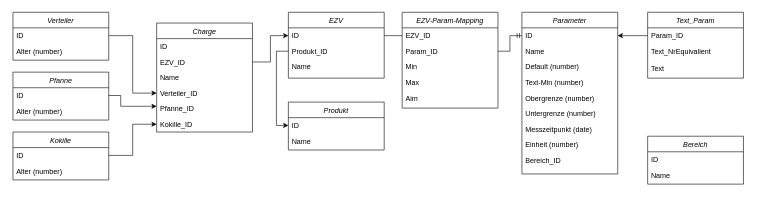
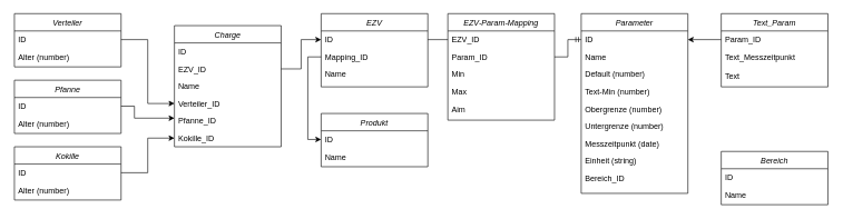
  <mxCell id="0" />
  <mxCell id="1" parent="0" />
  <mxCell id="2" style="edgeStyle=orthogonalEdgeStyle;rounded=0;orthogonalLoop=1;jettySize=auto;html=1;exitX=1;exitY=0.5;exitDx=0;exitDy=0;entryX=0;entryY=0.5;entryDx=0;entryDy=0;endArrow=none;endFill=0;" parent="1" source="4" target="8" edge="1"><mxGeometry relative="1" as="geometry" /></mxCell>
  <mxCell id="3" value="EZV" style="swimlane;fontStyle=2;align=center;verticalAlign=top;childLayout=stackLayout;horizontal=1;startSize=26;horizontalStack=0;resizeParent=1;resizeLast=0;collapsible=1;marginBottom=0;rounded=0;shadow=0;strokeWidth=1;" parent="1" vertex="1"><mxGeometry x="480" y="20" width="160" height="110" as="geometry"><mxRectangle x="230" y="140" width="160" height="26" as="alternateBounds" /></mxGeometry></mxCell>
  <mxCell id="4" value="ID" style="text;align=left;verticalAlign=top;spacingLeft=4;spacingRight=4;overflow=hidden;rotatable=0;points=[[0,0.5],[1,0.5]];portConstraint=eastwest;" parent="3" vertex="1"><mxGeometry y="26" width="160" height="26" as="geometry" /></mxCell>
- <mxCell id="5" value="Produkt_ID" style="text;align=left;verticalAlign=top;spacingLeft=4;spacingRight=4;overflow=hidden;rotatable=0;points=[[0,0.5],[1,0.5]];portConstraint=eastwest;rounded=0;shadow=0;html=0;" vertex="1" parent="3"><mxGeometry y="52" width="160" height="26" as="geometry" /></mxCell>
+ <mxCell id="5" value="Mapping_ID" style="text;align=left;verticalAlign=top;spacingLeft=4;spacingRight=4;overflow=hidden;rotatable=0;points=[[0,0.5],[1,0.5]];portConstraint=eastwest;rounded=0;shadow=0;html=0;" vertex="1" parent="3"><mxGeometry y="52" width="160" height="26" as="geometry" /></mxCell>
  <mxCell id="6" value="Name" style="text;align=left;verticalAlign=top;spacingLeft=4;spacingRight=4;overflow=hidden;rotatable=0;points=[[0,0.5],[1,0.5]];portConstraint=eastwest;rounded=0;shadow=0;html=0;" parent="3" vertex="1"><mxGeometry y="78" width="160" height="26" as="geometry" /></mxCell>
  <mxCell id="7" value="EZV-Param-Mapping" style="swimlane;fontStyle=2;align=center;verticalAlign=top;childLayout=stackLayout;horizontal=1;startSize=26;horizontalStack=0;resizeParent=1;resizeLast=0;collapsible=1;marginBottom=0;rounded=0;shadow=0;strokeWidth=1;" parent="1" vertex="1"><mxGeometry x="670" y="20" width="160" height="160" as="geometry"><mxRectangle x="230" y="140" width="160" height="26" as="alternateBounds" /></mxGeometry></mxCell>
  <mxCell id="8" value="EZV_ID" style="text;align=left;verticalAlign=top;spacingLeft=4;spacingRight=4;overflow=hidden;rotatable=0;points=[[0,0.5],[1,0.5]];portConstraint=eastwest;" parent="7" vertex="1"><mxGeometry y="26" width="160" height="26" as="geometry" /></mxCell>
  <mxCell id="9" value="Param_ID" style="text;align=left;verticalAlign=top;spacingLeft=4;spacingRight=4;overflow=hidden;rotatable=0;points=[[0,0.5],[1,0.5]];portConstraint=eastwest;rounded=0;shadow=0;html=0;" parent="7" vertex="1"><mxGeometry y="52" width="160" height="26" as="geometry" /></mxCell>
  <mxCell id="10" value="Min" style="text;align=left;verticalAlign=top;spacingLeft=4;spacingRight=4;overflow=hidden;rotatable=0;points=[[0,0.5],[1,0.5]];portConstraint=eastwest;rounded=0;shadow=0;html=0;" parent="7" vertex="1"><mxGeometry y="78" width="160" height="26" as="geometry" /></mxCell>
  <mxCell id="11" value="Max" style="text;align=left;verticalAlign=top;spacingLeft=4;spacingRight=4;overflow=hidden;rotatable=0;points=[[0,0.5],[1,0.5]];portConstraint=eastwest;rounded=0;shadow=0;html=0;" parent="7" vertex="1"><mxGeometry y="104" width="160" height="26" as="geometry" /></mxCell>
  <mxCell id="12" value="Aim" style="text;align=left;verticalAlign=top;spacingLeft=4;spacingRight=4;overflow=hidden;rotatable=0;points=[[0,0.5],[1,0.5]];portConstraint=eastwest;rounded=0;shadow=0;html=0;" parent="7" vertex="1"><mxGeometry y="130" width="160" height="26" as="geometry" /></mxCell>
  <mxCell id="13" value="Parameter" style="swimlane;fontStyle=2;align=center;verticalAlign=top;childLayout=stackLayout;horizontal=1;startSize=26;horizontalStack=0;resizeParent=1;resizeLast=0;collapsible=1;marginBottom=0;rounded=0;shadow=0;strokeWidth=1;" parent="1" vertex="1"><mxGeometry x="870" y="20" width="160" height="270" as="geometry"><mxRectangle x="230" y="140" width="160" height="26" as="alternateBounds" /></mxGeometry></mxCell>
  <mxCell id="14" value="ID" style="text;align=left;verticalAlign=top;spacingLeft=4;spacingRight=4;overflow=hidden;rotatable=0;points=[[0,0.5],[1,0.5]];portConstraint=eastwest;" parent="13" vertex="1"><mxGeometry y="26" width="160" height="26" as="geometry" /></mxCell>
  <mxCell id="15" value="Name" style="text;align=left;verticalAlign=top;spacingLeft=4;spacingRight=4;overflow=hidden;rotatable=0;points=[[0,0.5],[1,0.5]];portConstraint=eastwest;" vertex="1" parent="13"><mxGeometry y="52" width="160" height="26" as="geometry" /></mxCell>
  <mxCell id="16" value="Default (number)" style="text;align=left;verticalAlign=top;spacingLeft=4;spacingRight=4;overflow=hidden;rotatable=0;points=[[0,0.5],[1,0.5]];portConstraint=eastwest;rounded=0;shadow=0;html=0;" parent="13" vertex="1"><mxGeometry y="78" width="160" height="26" as="geometry" /></mxCell>
  <mxCell id="17" value="Text-Min (number)" style="text;align=left;verticalAlign=top;spacingLeft=4;spacingRight=4;overflow=hidden;rotatable=0;points=[[0,0.5],[1,0.5]];portConstraint=eastwest;rounded=0;shadow=0;html=0;" parent="13" vertex="1"><mxGeometry y="104" width="160" height="26" as="geometry" /></mxCell>
  <mxCell id="18" value="Obergrenze (number)" style="text;align=left;verticalAlign=top;spacingLeft=4;spacingRight=4;overflow=hidden;rotatable=0;points=[[0,0.5],[1,0.5]];portConstraint=eastwest;rounded=0;shadow=0;html=0;" parent="13" vertex="1"><mxGeometry y="130" width="160" height="26" as="geometry" /></mxCell>
  <mxCell id="19" value="Untergrenze (number)" style="text;align=left;verticalAlign=top;spacingLeft=4;spacingRight=4;overflow=hidden;rotatable=0;points=[[0,0.5],[1,0.5]];portConstraint=eastwest;rounded=0;shadow=0;html=0;" parent="13" vertex="1"><mxGeometry y="156" width="160" height="26" as="geometry" /></mxCell>
  <mxCell id="20" value="Messzeitpunkt (date)" style="text;align=left;verticalAlign=top;spacingLeft=4;spacingRight=4;overflow=hidden;rotatable=0;points=[[0,0.5],[1,0.5]];portConstraint=eastwest;rounded=0;shadow=0;html=0;" parent="13" vertex="1"><mxGeometry y="182" width="160" height="26" as="geometry" /></mxCell>
- <mxCell id="21" value="Einheit (number)" style="text;align=left;verticalAlign=top;spacingLeft=4;spacingRight=4;overflow=hidden;rotatable=0;points=[[0,0.5],[1,0.5]];portConstraint=eastwest;rounded=0;shadow=0;html=0;" parent="13" vertex="1"><mxGeometry y="208" width="160" height="26" as="geometry" /></mxCell>
+ <mxCell id="21" value="Einheit (string)" style="text;align=left;verticalAlign=top;spacingLeft=4;spacingRight=4;overflow=hidden;rotatable=0;points=[[0,0.5],[1,0.5]];portConstraint=eastwest;rounded=0;shadow=0;html=0;" parent="13" vertex="1"><mxGeometry y="208" width="160" height="26" as="geometry" /></mxCell>
  <mxCell id="22" value="Bereich_ID " style="text;align=left;verticalAlign=top;spacingLeft=4;spacingRight=4;overflow=hidden;rotatable=0;points=[[0,0.5],[1,0.5]];portConstraint=eastwest;rounded=0;shadow=0;html=0;" parent="13" vertex="1"><mxGeometry y="234" width="160" height="26" as="geometry" /></mxCell>
  <mxCell id="23" value="Text_Param" style="swimlane;fontStyle=2;align=center;verticalAlign=top;childLayout=stackLayout;horizontal=1;startSize=26;horizontalStack=0;resizeParent=1;resizeLast=0;collapsible=1;marginBottom=0;rounded=0;shadow=0;strokeWidth=1;" parent="1" vertex="1"><mxGeometry x="1080" y="20" width="160" height="110" as="geometry"><mxRectangle x="230" y="140" width="160" height="26" as="alternateBounds" /></mxGeometry></mxCell>
  <mxCell id="24" value="Param_ID" style="text;align=left;verticalAlign=top;spacingLeft=4;spacingRight=4;overflow=hidden;rotatable=0;points=[[0,0.5],[1,0.5]];portConstraint=eastwest;" parent="23" vertex="1"><mxGeometry y="26" width="160" height="26" as="geometry" /></mxCell>
- <mxCell id="25" value="Text_NrEquivalient&#10;" style="text;align=left;verticalAlign=top;spacingLeft=4;spacingRight=4;overflow=hidden;rotatable=0;points=[[0,0.5],[1,0.5]];portConstraint=eastwest;rounded=0;shadow=0;html=0;" parent="23" vertex="1"><mxGeometry y="52" width="160" height="28" as="geometry" /></mxCell>
+ <mxCell id="25" value="Text_Messzeitpunkt&#10;" style="text;align=left;verticalAlign=top;spacingLeft=4;spacingRight=4;overflow=hidden;rotatable=0;points=[[0,0.5],[1,0.5]];portConstraint=eastwest;rounded=0;shadow=0;html=0;" parent="23" vertex="1"><mxGeometry y="52" width="160" height="28" as="geometry" /></mxCell>
  <mxCell id="26" value="Text" style="text;align=left;verticalAlign=top;spacingLeft=4;spacingRight=4;overflow=hidden;rotatable=0;points=[[0,0.5],[1,0.5]];portConstraint=eastwest;rounded=0;shadow=0;html=0;" parent="23" vertex="1"><mxGeometry y="80" width="160" height="28" as="geometry" /></mxCell>
  <mxCell id="27" style="edgeStyle=orthogonalEdgeStyle;rounded=0;orthogonalLoop=1;jettySize=auto;html=1;exitX=1;exitY=0.5;exitDx=0;exitDy=0;entryX=0;entryY=0.5;entryDx=0;entryDy=0;startArrow=none;startFill=0;endArrow=ERmandOne;endFill=0;" parent="1" source="9" target="14" edge="1"><mxGeometry relative="1" as="geometry" /></mxCell>
  <mxCell id="28" value="Bereich" style="swimlane;fontStyle=2;align=center;verticalAlign=top;childLayout=stackLayout;horizontal=1;startSize=26;horizontalStack=0;resizeParent=1;resizeLast=0;collapsible=1;marginBottom=0;rounded=0;shadow=0;strokeWidth=1;" vertex="1" parent="1"><mxGeometry x="1080" y="227" width="160" height="80" as="geometry"><mxRectangle x="230" y="140" width="160" height="26" as="alternateBounds" /></mxGeometry></mxCell>
  <mxCell id="29" value="ID" style="text;align=left;verticalAlign=top;spacingLeft=4;spacingRight=4;overflow=hidden;rotatable=0;points=[[0,0.5],[1,0.5]];portConstraint=eastwest;" vertex="1" parent="28"><mxGeometry y="26" width="160" height="26" as="geometry" /></mxCell>
  <mxCell id="30" value="Name" style="text;align=left;verticalAlign=top;spacingLeft=4;spacingRight=4;overflow=hidden;rotatable=0;points=[[0,0.5],[1,0.5]];portConstraint=eastwest;rounded=0;shadow=0;html=0;" vertex="1" parent="28"><mxGeometry y="52" width="160" height="28" as="geometry" /></mxCell>
  <mxCell id="31" style="edgeStyle=orthogonalEdgeStyle;rounded=0;orthogonalLoop=1;jettySize=auto;html=1;entryX=1;entryY=0.5;entryDx=0;entryDy=0;" edge="1" parent="1" source="24" target="14"><mxGeometry relative="1" as="geometry" /></mxCell>
  <mxCell id="32" value="Produkt" style="swimlane;fontStyle=2;align=center;verticalAlign=top;childLayout=stackLayout;horizontal=1;startSize=26;horizontalStack=0;resizeParent=1;resizeLast=0;collapsible=1;marginBottom=0;rounded=0;shadow=0;strokeWidth=1;" vertex="1" parent="1"><mxGeometry x="480" y="170" width="160" height="80" as="geometry"><mxRectangle x="230" y="140" width="160" height="26" as="alternateBounds" /></mxGeometry></mxCell>
  <mxCell id="33" value="ID" style="text;align=left;verticalAlign=top;spacingLeft=4;spacingRight=4;overflow=hidden;rotatable=0;points=[[0,0.5],[1,0.5]];portConstraint=eastwest;" vertex="1" parent="32"><mxGeometry y="26" width="160" height="26" as="geometry" /></mxCell>
  <mxCell id="34" value="Name" style="text;align=left;verticalAlign=top;spacingLeft=4;spacingRight=4;overflow=hidden;rotatable=0;points=[[0,0.5],[1,0.5]];portConstraint=eastwest;rounded=0;shadow=0;html=0;" vertex="1" parent="32"><mxGeometry y="52" width="160" height="26" as="geometry" /></mxCell>
  <mxCell id="35" value="Charge" style="swimlane;fontStyle=2;align=center;verticalAlign=top;childLayout=stackLayout;horizontal=1;startSize=26;horizontalStack=0;resizeParent=1;resizeLast=0;collapsible=1;marginBottom=0;rounded=0;shadow=0;strokeWidth=1;" vertex="1" parent="1"><mxGeometry x="260" y="38" width="160" height="182" as="geometry"><mxRectangle x="230" y="140" width="160" height="26" as="alternateBounds" /></mxGeometry></mxCell>
  <mxCell id="36" value="ID" style="text;align=left;verticalAlign=top;spacingLeft=4;spacingRight=4;overflow=hidden;rotatable=0;points=[[0,0.5],[1,0.5]];portConstraint=eastwest;" vertex="1" parent="35"><mxGeometry y="26" width="160" height="26" as="geometry" /></mxCell>
  <mxCell id="37" value="EZV_ID" style="text;align=left;verticalAlign=top;spacingLeft=4;spacingRight=4;overflow=hidden;rotatable=0;points=[[0,0.5],[1,0.5]];portConstraint=eastwest;rounded=0;shadow=0;html=0;" vertex="1" parent="35"><mxGeometry y="52" width="160" height="26" as="geometry" /></mxCell>
  <mxCell id="38" value="Name" style="text;align=left;verticalAlign=top;spacingLeft=4;spacingRight=4;overflow=hidden;rotatable=0;points=[[0,0.5],[1,0.5]];portConstraint=eastwest;rounded=0;shadow=0;html=0;" vertex="1" parent="35"><mxGeometry y="78" width="160" height="26" as="geometry" /></mxCell>
  <mxCell id="39" value="Verteiler_ID" style="text;align=left;verticalAlign=top;spacingLeft=4;spacingRight=4;overflow=hidden;rotatable=0;points=[[0,0.5],[1,0.5]];portConstraint=eastwest;rounded=0;shadow=0;html=0;" vertex="1" parent="35"><mxGeometry y="104" width="160" height="26" as="geometry" /></mxCell>
  <mxCell id="40" value="Pfanne_ID" style="text;align=left;verticalAlign=top;spacingLeft=4;spacingRight=4;overflow=hidden;rotatable=0;points=[[0,0.5],[1,0.5]];portConstraint=eastwest;rounded=0;shadow=0;html=0;" vertex="1" parent="35"><mxGeometry y="130" width="160" height="26" as="geometry" /></mxCell>
  <mxCell id="41" value="Kokille_ID" style="text;align=left;verticalAlign=top;spacingLeft=4;spacingRight=4;overflow=hidden;rotatable=0;points=[[0,0.5],[1,0.5]];portConstraint=eastwest;rounded=0;shadow=0;html=0;" vertex="1" parent="35"><mxGeometry y="156" width="160" height="26" as="geometry" /></mxCell>
  <mxCell id="42" style="edgeStyle=orthogonalEdgeStyle;rounded=0;orthogonalLoop=1;jettySize=auto;html=1;entryX=0;entryY=0.5;entryDx=0;entryDy=0;" edge="1" parent="1" source="5" target="33"><mxGeometry relative="1" as="geometry" /></mxCell>
  <mxCell id="43" style="edgeStyle=orthogonalEdgeStyle;rounded=0;orthogonalLoop=1;jettySize=auto;html=1;entryX=0;entryY=0.5;entryDx=0;entryDy=0;" edge="1" parent="1" source="37" target="4"><mxGeometry relative="1" as="geometry" /></mxCell>
  <mxCell id="44" value="Verteiler" style="swimlane;fontStyle=2;align=center;verticalAlign=top;childLayout=stackLayout;horizontal=1;startSize=26;horizontalStack=0;resizeParent=1;resizeLast=0;collapsible=1;marginBottom=0;rounded=0;shadow=0;strokeWidth=1;" vertex="1" parent="1"><mxGeometry x="20" y="20" width="160" height="80" as="geometry"><mxRectangle x="230" y="140" width="160" height="26" as="alternateBounds" /></mxGeometry></mxCell>
  <mxCell id="45" value="ID" style="text;align=left;verticalAlign=top;spacingLeft=4;spacingRight=4;overflow=hidden;rotatable=0;points=[[0,0.5],[1,0.5]];portConstraint=eastwest;" vertex="1" parent="44"><mxGeometry y="26" width="160" height="26" as="geometry" /></mxCell>
  <mxCell id="46" value="Alter (number)" style="text;align=left;verticalAlign=top;spacingLeft=4;spacingRight=4;overflow=hidden;rotatable=0;points=[[0,0.5],[1,0.5]];portConstraint=eastwest;rounded=0;shadow=0;html=0;" vertex="1" parent="44"><mxGeometry y="52" width="160" height="26" as="geometry" /></mxCell>
  <mxCell id="47" value="Pfanne" style="swimlane;fontStyle=2;align=center;verticalAlign=top;childLayout=stackLayout;horizontal=1;startSize=26;horizontalStack=0;resizeParent=1;resizeLast=0;collapsible=1;marginBottom=0;rounded=0;shadow=0;strokeWidth=1;" vertex="1" parent="1"><mxGeometry x="20" y="120" width="160" height="80" as="geometry"><mxRectangle x="230" y="140" width="160" height="26" as="alternateBounds" /></mxGeometry></mxCell>
  <mxCell id="48" value="ID" style="text;align=left;verticalAlign=top;spacingLeft=4;spacingRight=4;overflow=hidden;rotatable=0;points=[[0,0.5],[1,0.5]];portConstraint=eastwest;" vertex="1" parent="47"><mxGeometry y="26" width="160" height="26" as="geometry" /></mxCell>
  <mxCell id="49" value="Alter (number)" style="text;align=left;verticalAlign=top;spacingLeft=4;spacingRight=4;overflow=hidden;rotatable=0;points=[[0,0.5],[1,0.5]];portConstraint=eastwest;rounded=0;shadow=0;html=0;" vertex="1" parent="47"><mxGeometry y="52" width="160" height="26" as="geometry" /></mxCell>
  <mxCell id="50" value="Kokille" style="swimlane;fontStyle=2;align=center;verticalAlign=top;childLayout=stackLayout;horizontal=1;startSize=26;horizontalStack=0;resizeParent=1;resizeLast=0;collapsible=1;marginBottom=0;rounded=0;shadow=0;strokeWidth=1;" vertex="1" parent="1"><mxGeometry x="20" y="220" width="160" height="80" as="geometry"><mxRectangle x="230" y="140" width="160" height="26" as="alternateBounds" /></mxGeometry></mxCell>
  <mxCell id="51" value="ID" style="text;align=left;verticalAlign=top;spacingLeft=4;spacingRight=4;overflow=hidden;rotatable=0;points=[[0,0.5],[1,0.5]];portConstraint=eastwest;" vertex="1" parent="50"><mxGeometry y="26" width="160" height="26" as="geometry" /></mxCell>
  <mxCell id="52" value="Alter (number)" style="text;align=left;verticalAlign=top;spacingLeft=4;spacingRight=4;overflow=hidden;rotatable=0;points=[[0,0.5],[1,0.5]];portConstraint=eastwest;rounded=0;shadow=0;html=0;" vertex="1" parent="50"><mxGeometry y="52" width="160" height="26" as="geometry" /></mxCell>
  <mxCell id="53" style="edgeStyle=orthogonalEdgeStyle;rounded=0;orthogonalLoop=1;jettySize=auto;html=1;" edge="1" parent="1" source="45" target="39"><mxGeometry relative="1" as="geometry" /></mxCell>
  <mxCell id="54" style="edgeStyle=orthogonalEdgeStyle;rounded=0;orthogonalLoop=1;jettySize=auto;html=1;" edge="1" parent="1" source="51" target="41"><mxGeometry relative="1" as="geometry" /></mxCell>
  <mxCell id="55" style="edgeStyle=orthogonalEdgeStyle;rounded=0;orthogonalLoop=1;jettySize=auto;html=1;" edge="1" parent="1" source="48" target="40"><mxGeometry relative="1" as="geometry"><Array as="points"><mxPoint x="200" y="159" /><mxPoint x="200" y="177" /></Array></mxGeometry></mxCell>
